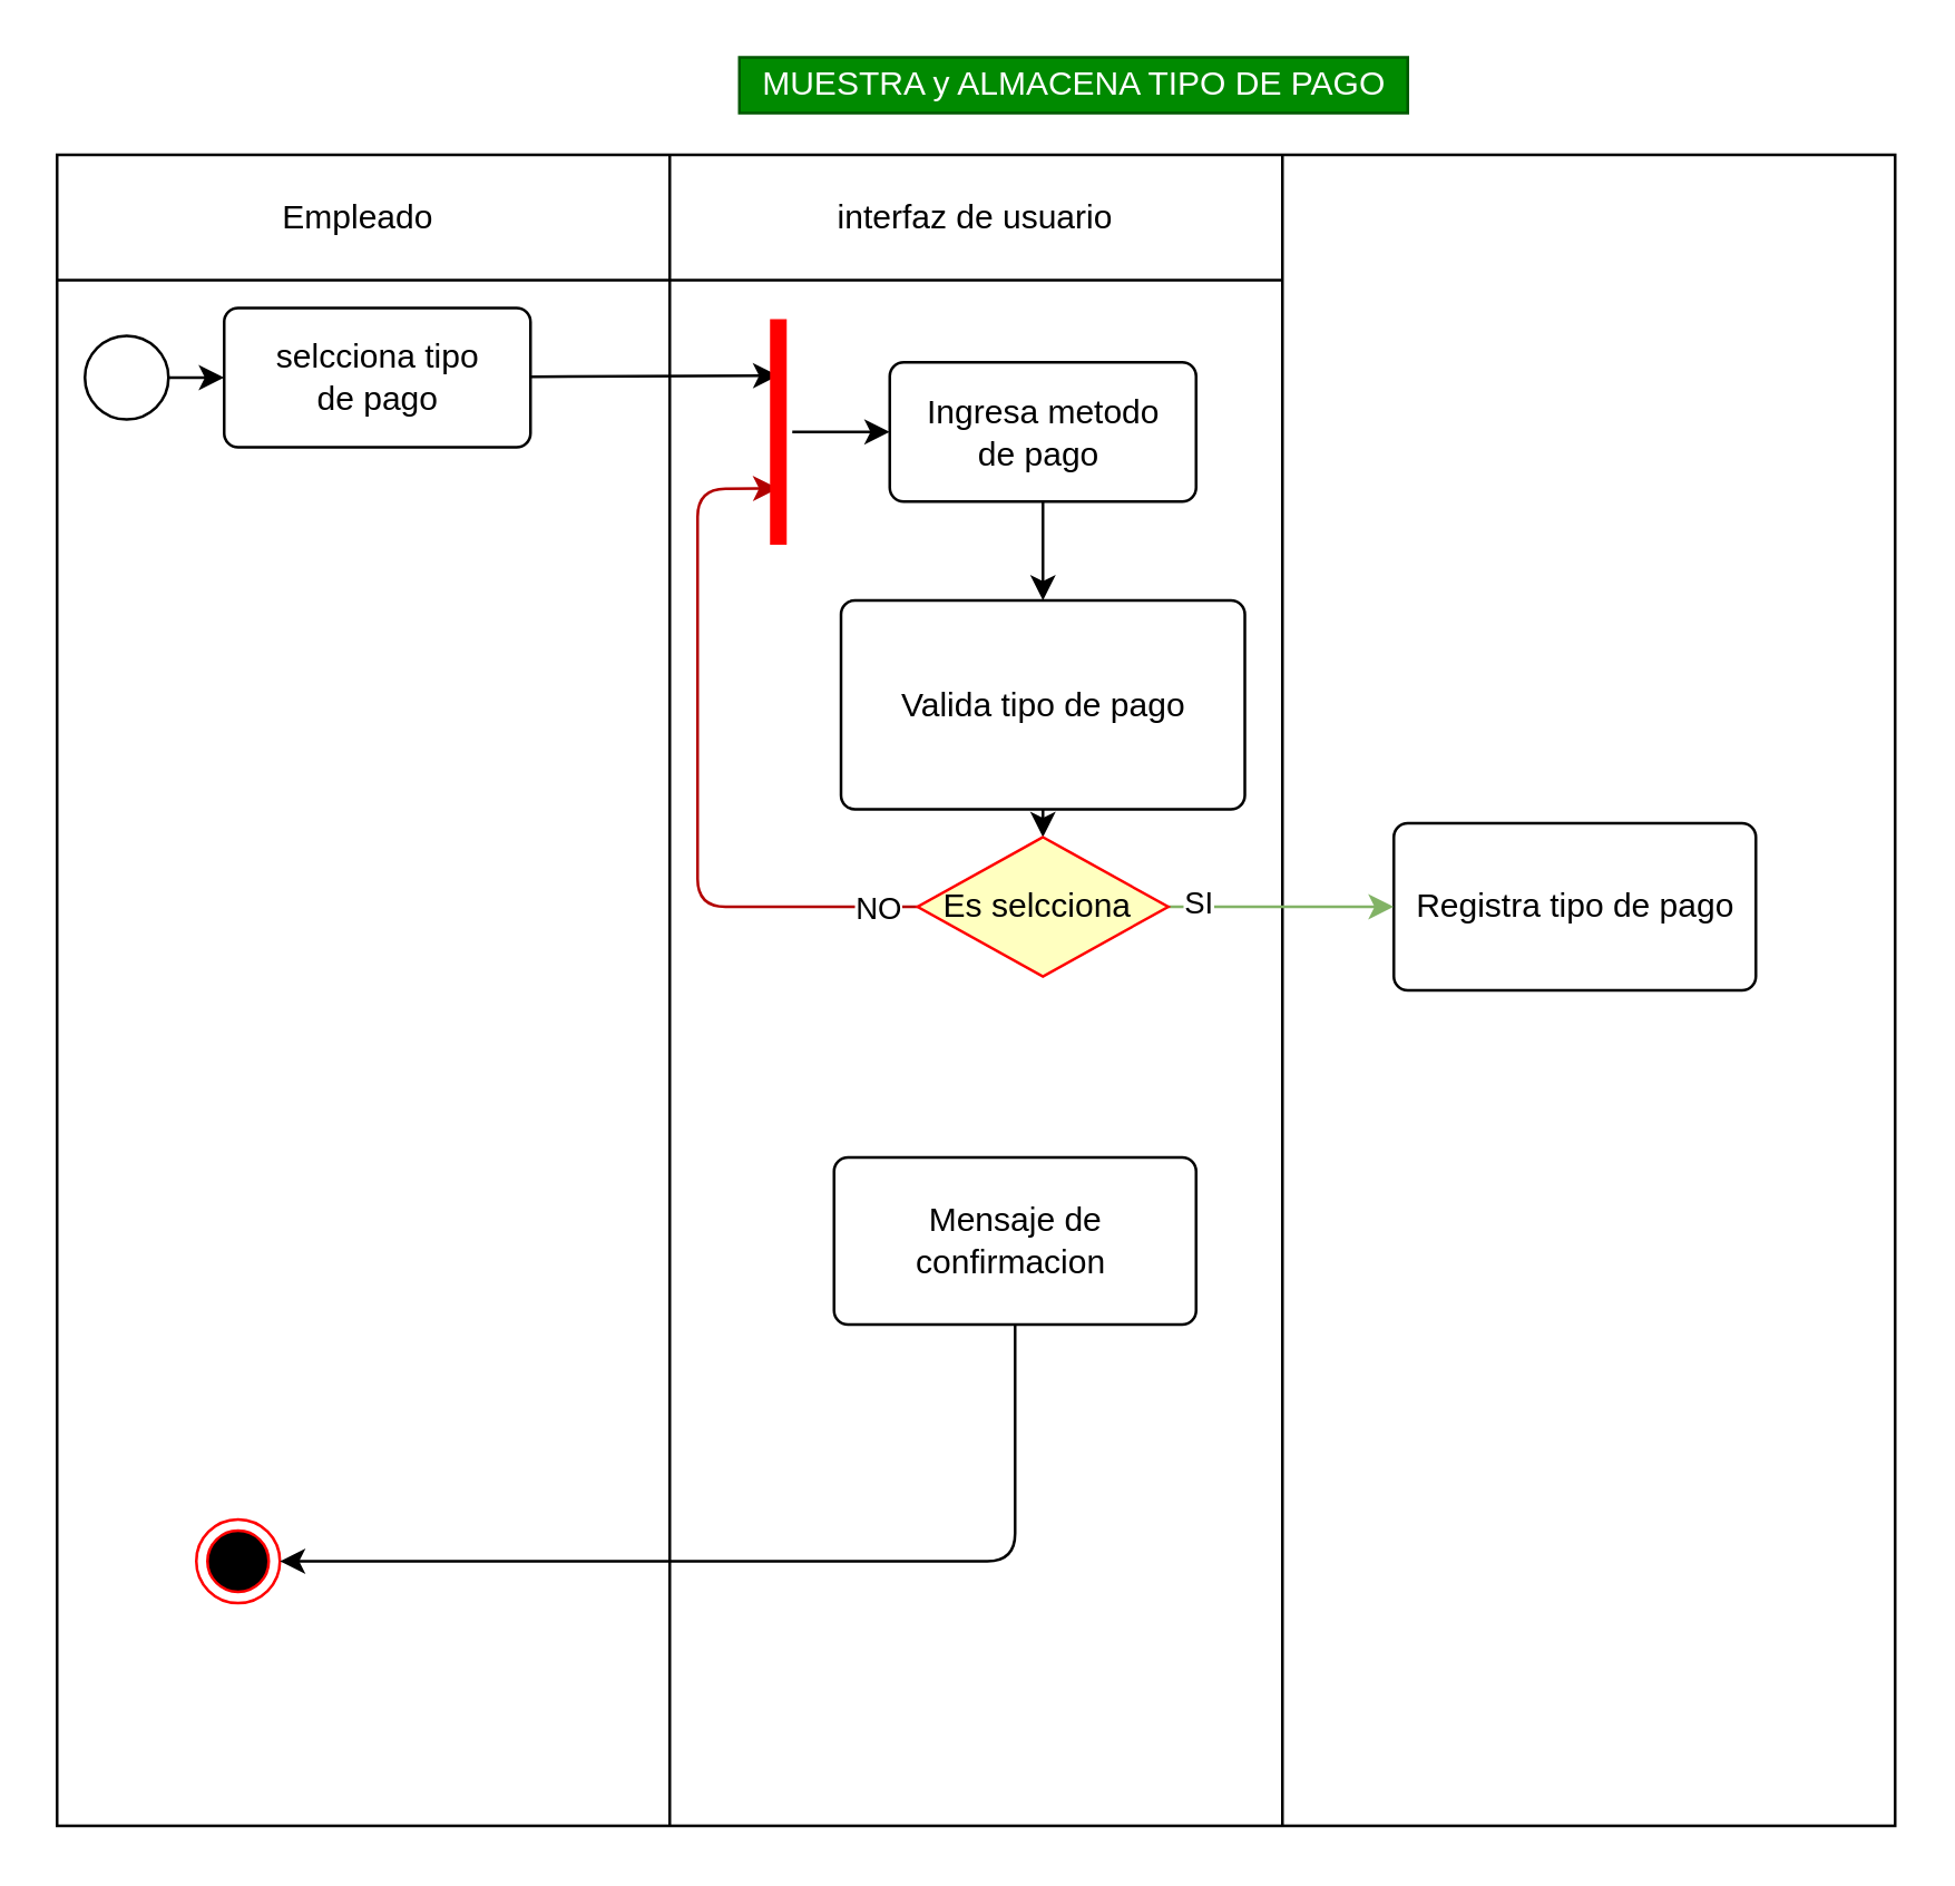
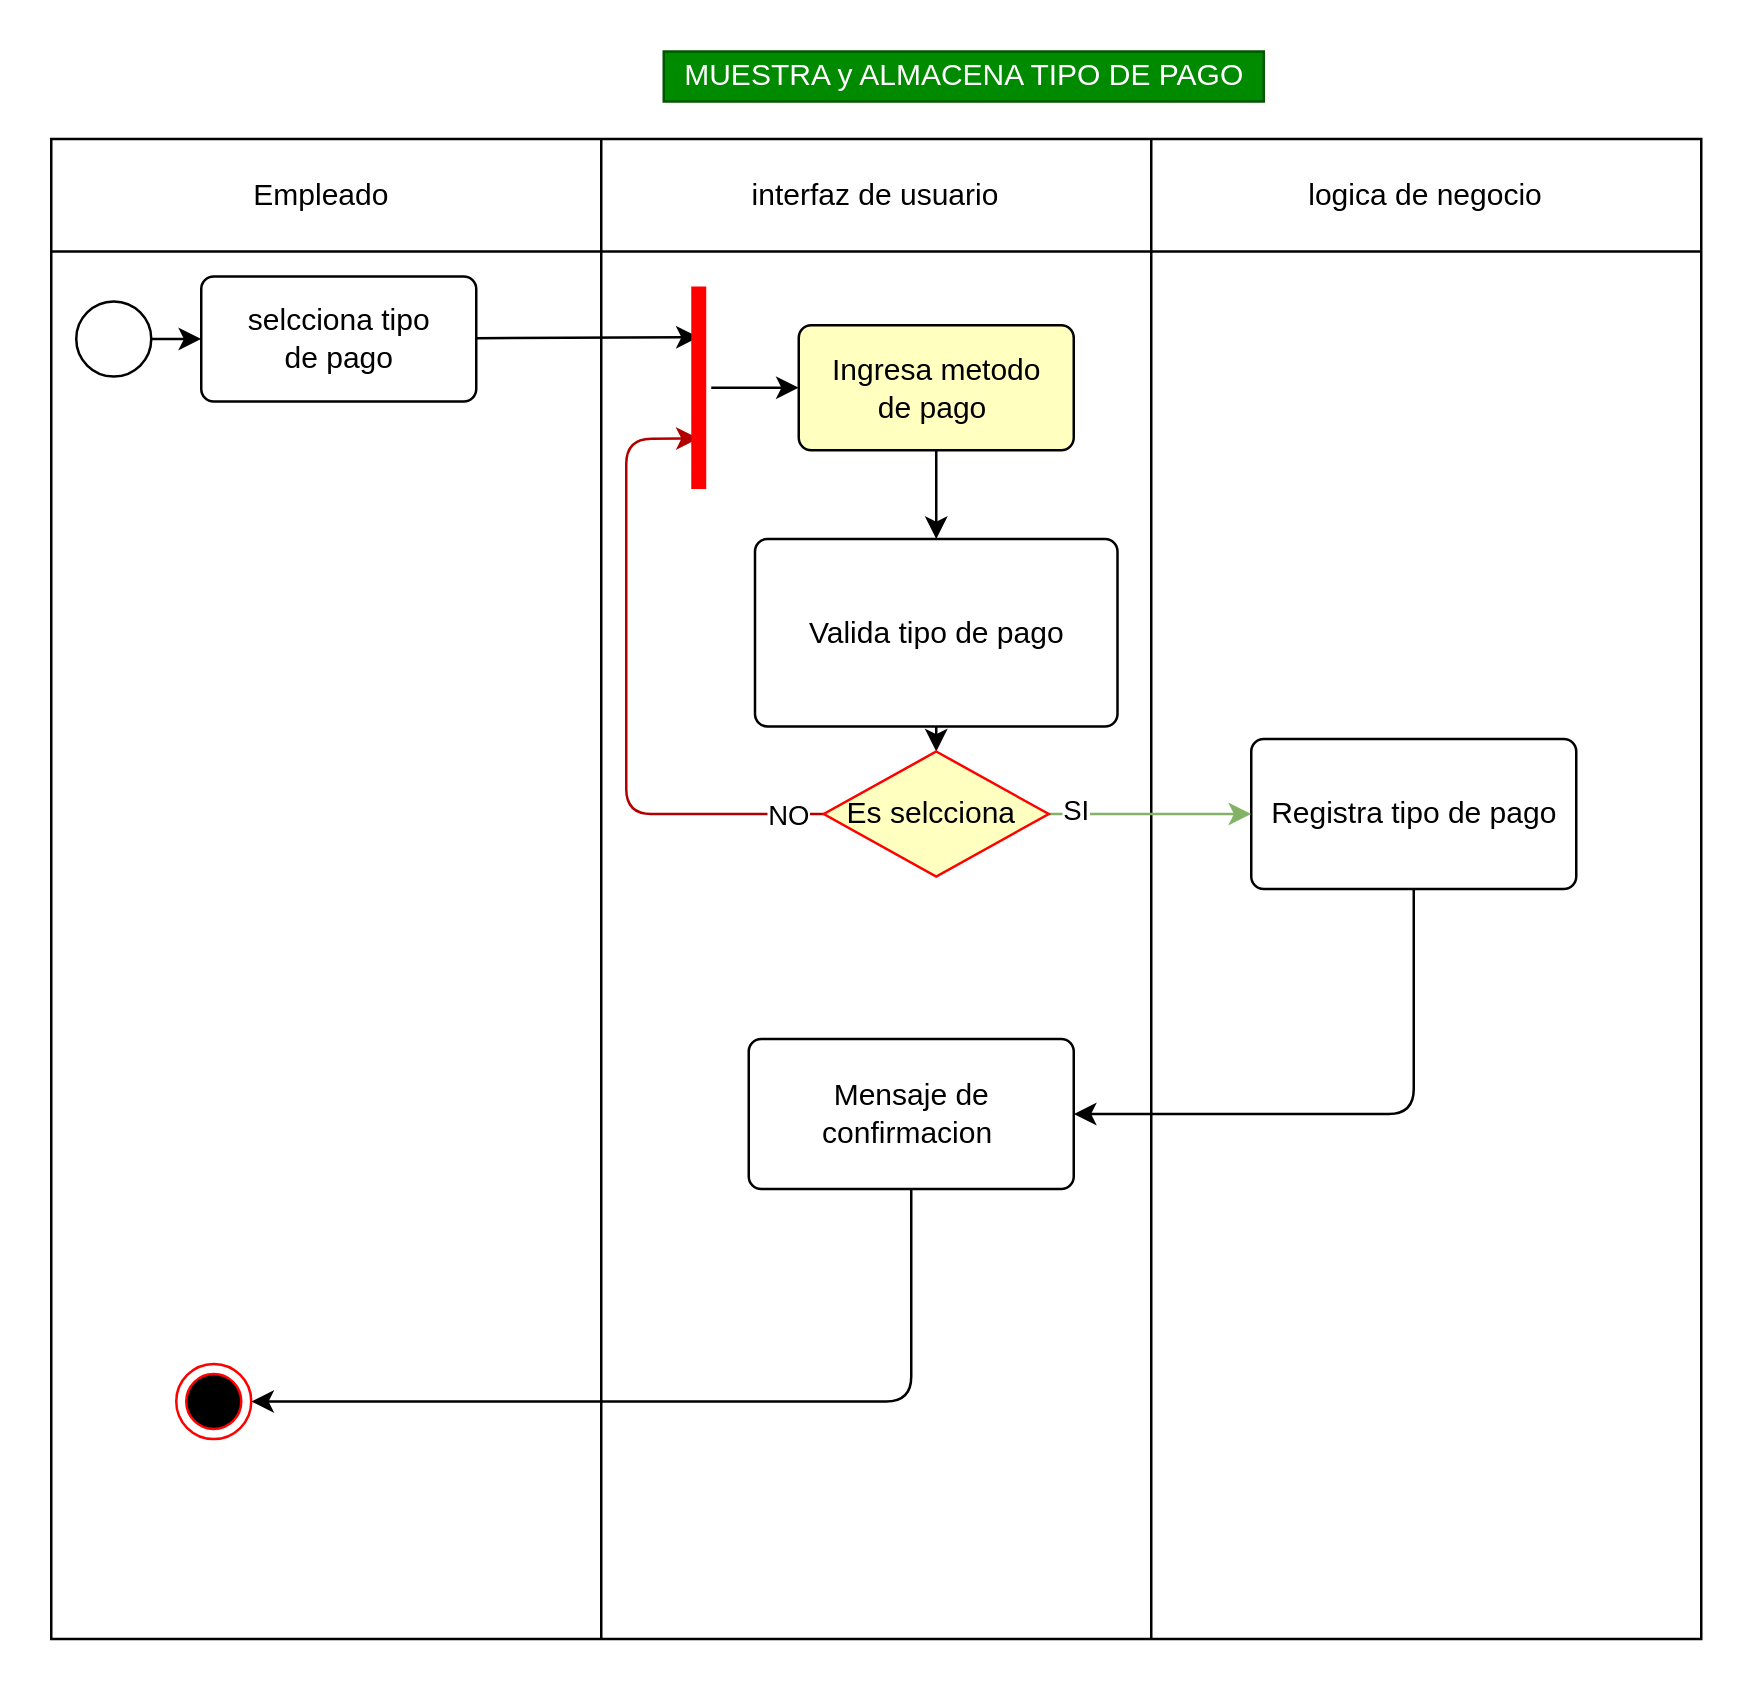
  <mxCell id="0" />
  <mxCell id="1" parent="0" />
  <mxCell id="2" value="MUESTRA y ALMACENA TIPO DE PAGO" style="text;html=1;resizable=0;autosize=1;align=center;verticalAlign=middle;points=[];rounded=0;fillColor=#008a00;fontColor=#ffffff;strokeColor=#005700;" parent="1" vertex="1"><mxGeometry x="265" y="20" width="240" height="20" as="geometry" /></mxCell>
  <mxCell id="3" value="" style="shape=table;startSize=0;container=1;collapsible=0;childLayout=tableLayout;" parent="1" vertex="1"><mxGeometry x="20" y="55" width="660" height="600" as="geometry" /></mxCell>
  <mxCell id="4" value="" style="shape=partialRectangle;collapsible=0;dropTarget=0;pointerEvents=0;fillColor=none;top=0;left=0;bottom=0;right=0;points=[[0,0.5],[1,0.5]];portConstraint=eastwest;" parent="3" vertex="1"><mxGeometry width="660" height="45" as="geometry" /></mxCell>
  <mxCell id="5" value="Empleado&amp;nbsp;" style="shape=partialRectangle;html=1;whiteSpace=wrap;connectable=0;overflow=hidden;fillColor=none;top=0;left=0;bottom=0;right=0;pointerEvents=1;" parent="4" vertex="1"><mxGeometry width="220" height="45" as="geometry"><mxRectangle width="220" height="45" as="alternateBounds" /></mxGeometry></mxCell>
  <mxCell id="6" value="interfaz de usuario" style="shape=partialRectangle;html=1;whiteSpace=wrap;connectable=0;overflow=hidden;fillColor=none;top=0;left=0;bottom=0;right=0;pointerEvents=1;" parent="4" vertex="1"><mxGeometry x="220" width="220" height="45" as="geometry"><mxRectangle width="220" height="45" as="alternateBounds" /></mxGeometry></mxCell>
+ <mxCell id="7" value="logica de negocio" style="shape=partialRectangle;html=1;whiteSpace=wrap;connectable=0;overflow=hidden;fillColor=none;top=0;left=0;bottom=0;right=0;pointerEvents=1;" parent="4" vertex="1"><mxGeometry x="440" width="220" height="45" as="geometry"><mxRectangle width="220" height="45" as="alternateBounds" /></mxGeometry></mxCell>
  <mxCell id="8" value="" style="shape=partialRectangle;collapsible=0;dropTarget=0;pointerEvents=0;fillColor=none;top=0;left=0;bottom=0;right=0;points=[[0,0.5],[1,0.5]];portConstraint=eastwest;" parent="3" vertex="1"><mxGeometry y="45" width="660" height="555" as="geometry" /></mxCell>
  <mxCell id="9" value="" style="shape=partialRectangle;html=1;whiteSpace=wrap;connectable=0;overflow=hidden;fillColor=none;top=0;left=0;bottom=0;right=0;pointerEvents=1;" parent="8" vertex="1"><mxGeometry width="220" height="555" as="geometry"><mxRectangle width="220" height="555" as="alternateBounds" /></mxGeometry></mxCell>
  <mxCell id="10" value="" style="shape=partialRectangle;html=1;whiteSpace=wrap;connectable=0;overflow=hidden;fillColor=none;top=0;left=0;bottom=0;right=0;pointerEvents=1;" parent="8" vertex="1"><mxGeometry x="220" width="220" height="555" as="geometry"><mxRectangle width="220" height="555" as="alternateBounds" /></mxGeometry></mxCell>
  <mxCell id="11" value="" style="shape=partialRectangle;html=1;whiteSpace=wrap;connectable=0;overflow=hidden;fillColor=none;top=0;left=0;bottom=0;right=0;pointerEvents=1;" parent="8" vertex="1"><mxGeometry x="440" width="220" height="555" as="geometry"><mxRectangle width="220" height="555" as="alternateBounds" /></mxGeometry></mxCell>
  <mxCell id="12" style="edgeStyle=none;html=1;entryX=0;entryY=0.5;entryDx=0;entryDy=0;" parent="1" source="13" edge="1"><mxGeometry relative="1" as="geometry"><mxPoint x="80" y="135" as="targetPoint" /></mxGeometry></mxCell>
  <mxCell id="13" value="" style="ellipse;html=1;fillColor=#FFFFFF;" parent="1" vertex="1"><mxGeometry x="30" y="120" width="30" height="30" as="geometry" /></mxCell>
  <mxCell id="14" value="" style="ellipse;html=1;shape=endState;fillColor=#000000;strokeColor=#ff0000;" parent="1" vertex="1"><mxGeometry x="70" y="545" width="30" height="30" as="geometry" /></mxCell>
  <mxCell id="15" style="edgeStyle=none;html=1;entryX=0.75;entryY=0.5;entryDx=0;entryDy=0;entryPerimeter=0;" parent="1" source="16" target="31" edge="1"><mxGeometry relative="1" as="geometry"><mxPoint x="230" y="145" as="targetPoint" /></mxGeometry></mxCell>
  <mxCell id="16" value="&lt;font color=&quot;#000000&quot;&gt;selcciona tipo&lt;br&gt;&amp;nbsp;de pago&amp;nbsp;&lt;/font&gt;" style="html=1;align=center;verticalAlign=middle;rounded=1;absoluteArcSize=1;arcSize=10;dashed=0;fillColor=#FFFFFF;" parent="1" vertex="1"><mxGeometry x="80" y="110" width="110" height="50" as="geometry" /></mxCell>
  <mxCell id="17" style="edgeStyle=none;html=1;entryX=0.5;entryY=0;entryDx=0;entryDy=0;" parent="1" source="18" target="24" edge="1"><mxGeometry relative="1" as="geometry" /></mxCell>
- <mxCell id="18" value="&lt;font color=&quot;#000000&quot;&gt;Ingresa metodo&lt;br&gt;de pago&amp;nbsp;&lt;/font&gt;" style="html=1;align=center;verticalAlign=middle;rounded=1;absoluteArcSize=1;arcSize=10;dashed=0;fillColor=#FFFFFF;" parent="1" vertex="1"><mxGeometry x="319" y="129.5" width="110" height="50" as="geometry" /></mxCell>
+ <mxCell id="18" value="&lt;font color=&quot;#000000&quot;&gt;Ingresa metodo&lt;br&gt;de pago&amp;nbsp;&lt;/font&gt;" style="html=1;align=center;verticalAlign=middle;rounded=1;absoluteArcSize=1;arcSize=10;dashed=0;fillColor=#ffffc0;" parent="1" vertex="1"><mxGeometry x="319" y="129.5" width="110" height="50" as="geometry" /></mxCell>
+ <mxCell id="19" style="edgeStyle=none;html=1;entryX=1;entryY=0.5;entryDx=0;entryDy=0;" edge="1" parent="1" source="20" target="22"><mxGeometry relative="1" as="geometry"><Array as="points"><mxPoint x="565" y="445" /></Array></mxGeometry></mxCell>
  <mxCell id="20" value="&lt;font color=&quot;#000000&quot;&gt;Registra tipo de pago&lt;/font&gt;" style="html=1;align=center;verticalAlign=middle;rounded=1;absoluteArcSize=1;arcSize=10;dashed=0;fillColor=#FFFFFF;" parent="1" vertex="1"><mxGeometry x="500" y="295" width="130" height="60" as="geometry" /></mxCell>
  <mxCell id="21" style="edgeStyle=none;html=1;entryX=1;entryY=0.5;entryDx=0;entryDy=0;" parent="1" source="22" target="14" edge="1"><mxGeometry relative="1" as="geometry"><Array as="points"><mxPoint x="364" y="560" /><mxPoint x="220" y="560" /></Array><mxPoint x="150" y="560" as="targetPoint" /></mxGeometry></mxCell>
  <mxCell id="22" value="&lt;font color=&quot;#000000&quot;&gt;Mensaje de &lt;br&gt;confirmacion&amp;nbsp;&lt;/font&gt;" style="html=1;align=center;verticalAlign=middle;rounded=1;absoluteArcSize=1;arcSize=10;dashed=0;fillColor=#FFFFFF;" parent="1" vertex="1"><mxGeometry x="299" y="415" width="130" height="60" as="geometry" /></mxCell>
  <mxCell id="23" style="edgeStyle=none;html=1;entryX=0.5;entryY=0;entryDx=0;entryDy=0;" parent="1" source="24" target="29" edge="1"><mxGeometry relative="1" as="geometry" /></mxCell>
  <mxCell id="24" value="&lt;font color=&quot;#000000&quot;&gt;Valida tipo de pago&lt;/font&gt;" style="html=1;align=center;verticalAlign=middle;rounded=1;absoluteArcSize=1;arcSize=10;dashed=0;fillColor=#FFFFFF;" parent="1" vertex="1"><mxGeometry x="301.5" y="215" width="145" height="75" as="geometry" /></mxCell>
  <mxCell id="25" style="edgeStyle=none;html=1;fillColor=#e51400;strokeColor=#B20000;entryX=0.25;entryY=0.5;entryDx=0;entryDy=0;entryPerimeter=0;" parent="1" source="29" target="31" edge="1"><mxGeometry relative="1" as="geometry"><Array as="points"><mxPoint x="250" y="325" /><mxPoint x="250" y="175" /></Array><mxPoint x="260" y="185" as="targetPoint" /></mxGeometry></mxCell>
  <mxCell id="26" value="NO" style="edgeLabel;html=1;align=center;verticalAlign=middle;resizable=0;points=[];" parent="25" vertex="1" connectable="0"><mxGeometry x="-0.887" relative="1" as="geometry"><mxPoint as="offset" /></mxGeometry></mxCell>
  <mxCell id="27" style="edgeStyle=none;html=1;entryX=0;entryY=0.5;entryDx=0;entryDy=0;fillColor=#d5e8d4;gradientColor=#97d077;strokeColor=#82b366;" parent="1" source="29" target="20" edge="1"><mxGeometry relative="1" as="geometry"><Array as="points" /></mxGeometry></mxCell>
  <mxCell id="28" value="SI" style="edgeLabel;html=1;align=center;verticalAlign=middle;resizable=0;points=[];" parent="27" vertex="1" connectable="0"><mxGeometry x="-0.759" y="2" relative="1" as="geometry"><mxPoint as="offset" /></mxGeometry></mxCell>
  <mxCell id="29" value="&lt;span style=&quot;color: rgb(0 , 0 , 0)&quot;&gt;Es selcciona&amp;nbsp;&lt;/span&gt;" style="rhombus;whiteSpace=wrap;html=1;fillColor=#ffffc0;strokeColor=#ff0000;" parent="1" vertex="1"><mxGeometry x="329" y="300" width="90" height="50" as="geometry" /></mxCell>
  <mxCell id="30" style="edgeStyle=none;html=1;entryX=0;entryY=0.5;entryDx=0;entryDy=0;" edge="1" parent="1" source="31" target="18"><mxGeometry relative="1" as="geometry" /></mxCell>
  <mxCell id="31" value="" style="shape=line;html=1;strokeWidth=6;strokeColor=#ff0000;rotation=-90;" vertex="1" parent="1"><mxGeometry x="238.5" y="149.5" width="81" height="10" as="geometry" /></mxCell>
